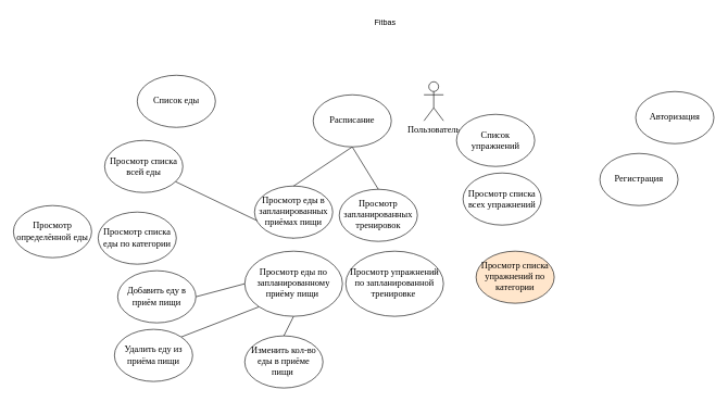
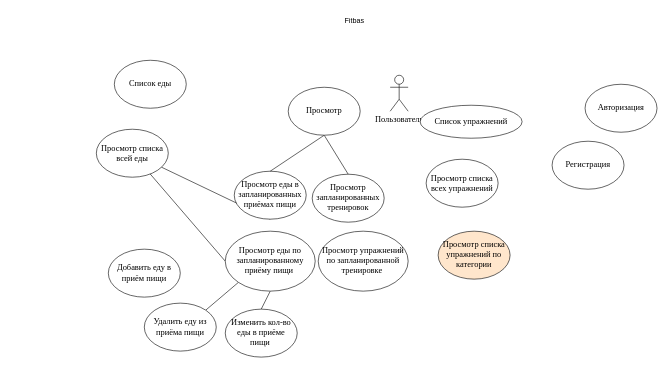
  <mxCell id="0" />
  <mxCell id="1" parent="0" />
  <mxCell id="2" value="&lt;font style=&quot;font-size: 14px;&quot; face=&quot;PT Astra Serif&quot;&gt;Пользователь&lt;/font&gt;" style="shape=umlActor;verticalLabelPosition=bottom;verticalAlign=top;html=1;outlineConnect=0;" vertex="1" parent="1"><mxGeometry x="650" y="125" width="30" height="60" as="geometry" /></mxCell>
  <mxCell id="3" value="Fitbas" style="text;html=1;align=center;verticalAlign=middle;resizable=0;points=[];autosize=1;strokeColor=none;fillColor=none;" vertex="1" parent="1"><mxGeometry x="560" y="20" width="60" height="30" as="geometry" /></mxCell>
  <mxCell id="4" value="&lt;font style=&quot;font-size: 14px;&quot; face=&quot;PT Astra Serif&quot;&gt;Авторизация&lt;/font&gt;" style="ellipse;whiteSpace=wrap;html=1;" vertex="1" parent="1"><mxGeometry x="975" y="140" width="120" height="80" as="geometry" /></mxCell>
  <mxCell id="5" value="&lt;font style=&quot;font-size: 14px;&quot; face=&quot;PT Astra Serif&quot;&gt;Регистрация&lt;/font&gt;" style="ellipse;whiteSpace=wrap;html=1;" vertex="1" parent="1"><mxGeometry x="920" y="235" width="120" height="80" as="geometry" /></mxCell>
  <mxCell id="6" style="rounded=0;orthogonalLoop=1;jettySize=auto;html=1;exitX=0.5;exitY=1;exitDx=0;exitDy=0;endArrow=none;endFill=0;" edge="1" parent="1" source="7" target="22"><mxGeometry relative="1" as="geometry" /></mxCell>
  <mxCell id="7" value="&lt;font style=&quot;font-size: 14px;&quot; face=&quot;PT Astra Serif&quot;&gt;Просмотр еды в запланированных приёмах пищи&lt;/font&gt;" style="ellipse;whiteSpace=wrap;html=1;" vertex="1" parent="1"><mxGeometry x="390" y="285" width="120" height="80" as="geometry" /></mxCell>
- <mxCell id="8" value="&lt;font face=&quot;PT Astra Serif&quot;&gt;&lt;span style=&quot;font-size: 14px;&quot;&gt;Список еды&lt;/span&gt;&lt;/font&gt;" style="ellipse;whiteSpace=wrap;html=1;" vertex="1" parent="1"><mxGeometry x="210" y="115" width="120" height="80" as="geometry" /></mxCell>
+ <mxCell id="8" value="&lt;font face=&quot;PT Astra Serif&quot;&gt;&lt;span style=&quot;font-size: 14px;&quot;&gt;Список еды&lt;/span&gt;&lt;/font&gt;" style="ellipse;whiteSpace=wrap;html=1;" vertex="1" parent="1"><mxGeometry x="190" y="100" width="120" height="80" as="geometry" /></mxCell>
  <mxCell id="9" value="&lt;font face=&quot;PT Astra Serif&quot; style=&quot;font-size: 14px;&quot;&gt;Просмотр запланированных тренировок&lt;/font&gt;" style="ellipse;whiteSpace=wrap;html=1;" vertex="1" parent="1"><mxGeometry x="520" y="290" width="120" height="80" as="geometry" /></mxCell>
- <mxCell id="10" value="&lt;font face=&quot;PT Astra Serif&quot;&gt;&lt;span style=&quot;font-size: 14px;&quot;&gt;Список упражнений&lt;/span&gt;&lt;/font&gt;" style="ellipse;whiteSpace=wrap;html=1;" vertex="1" parent="1"><mxGeometry x="700" y="175" width="120" height="80" as="geometry" /></mxCell>
+ <mxCell id="10" value="&lt;font face=&quot;PT Astra Serif&quot;&gt;&lt;span style=&quot;font-size: 14px;&quot;&gt;Список упражнений&lt;/span&gt;&lt;/font&gt;" style="ellipse;whiteSpace=wrap;html=1;" vertex="1" parent="1"><mxGeometry x="700" y="175" width="170" height="55" as="geometry" /></mxCell>
  <mxCell id="11" style="rounded=0;orthogonalLoop=1;jettySize=auto;html=1;exitX=0.5;exitY=1;exitDx=0;exitDy=0;entryX=0.5;entryY=0;entryDx=0;entryDy=0;endArrow=none;endFill=0;" edge="1" parent="1" source="13" target="7"><mxGeometry relative="1" as="geometry" /></mxCell>
  <mxCell id="12" style="rounded=0;orthogonalLoop=1;jettySize=auto;html=1;exitX=0.5;exitY=1;exitDx=0;exitDy=0;entryX=0.5;entryY=0;entryDx=0;entryDy=0;endArrow=none;endFill=0;" edge="1" parent="1" source="13" target="9"><mxGeometry relative="1" as="geometry" /></mxCell>
- <mxCell id="13" value="&lt;font face=&quot;PT Astra Serif&quot;&gt;&lt;span style=&quot;font-size: 14px;&quot;&gt;Расписание&lt;/span&gt;&lt;/font&gt;" style="ellipse;whiteSpace=wrap;html=1;" vertex="1" parent="1"><mxGeometry x="480" y="145" width="120" height="80" as="geometry" /></mxCell>
- <mxCell id="14" style="rounded=0;orthogonalLoop=1;jettySize=auto;html=1;exitX=0;exitY=0.5;exitDx=0;exitDy=0;entryX=1;entryY=0.5;entryDx=0;entryDy=0;endArrow=none;endFill=0;" edge="1" parent="1" source="17" target="19"><mxGeometry relative="1" as="geometry" /></mxCell>
+ <mxCell id="13" value="&lt;font face=&quot;PT Astra Serif&quot;&gt;&lt;span style=&quot;font-size: 14px;&quot;&gt;Просмотр&lt;/span&gt;&lt;/font&gt;" style="ellipse;whiteSpace=wrap;html=1;" vertex="1" parent="1"><mxGeometry x="480" y="145" width="120" height="80" as="geometry" /></mxCell>
+ <mxCell id="14" style="rounded=0;orthogonalLoop=1;jettySize=auto;html=1;exitX=0;exitY=0.5;exitDx=0;exitDy=0;endArrow=none;endFill=0;" edge="1" parent="1" source="17" target="22"><mxGeometry relative="1" as="geometry" /></mxCell>
  <mxCell id="15" style="rounded=0;orthogonalLoop=1;jettySize=auto;html=1;exitX=0;exitY=1;exitDx=0;exitDy=0;entryX=1;entryY=0;entryDx=0;entryDy=0;endArrow=none;endFill=0;" edge="1" parent="1" source="17" target="20"><mxGeometry relative="1" as="geometry" /></mxCell>
  <mxCell id="16" style="rounded=0;orthogonalLoop=1;jettySize=auto;html=1;exitX=0.5;exitY=1;exitDx=0;exitDy=0;entryX=0.5;entryY=0;entryDx=0;entryDy=0;endArrow=none;endFill=0;" edge="1" parent="1" source="17" target="21"><mxGeometry relative="1" as="geometry" /></mxCell>
  <mxCell id="17" value="&lt;font style=&quot;font-size: 14px;&quot; face=&quot;PT Astra Serif&quot;&gt;Просмотр еды по запланированному приёму пищи&amp;nbsp;&lt;/font&gt;" style="ellipse;whiteSpace=wrap;html=1;" vertex="1" parent="1"><mxGeometry x="375" y="385" width="150" height="100" as="geometry" /></mxCell>
  <mxCell id="18" value="&lt;font style=&quot;font-size: 14px;&quot; face=&quot;PT Astra Serif&quot;&gt;Просмотр упражнений по запланированной тренировке&amp;nbsp;&lt;/font&gt;" style="ellipse;whiteSpace=wrap;html=1;" vertex="1" parent="1"><mxGeometry x="530" y="385" width="150" height="100" as="geometry" /></mxCell>
  <mxCell id="19" value="&lt;font face=&quot;PT Astra Serif&quot;&gt;&lt;span style=&quot;font-size: 14px;&quot;&gt;Добавить еду в приём пищи&lt;/span&gt;&lt;/font&gt;" style="ellipse;whiteSpace=wrap;html=1;" vertex="1" parent="1"><mxGeometry x="180" y="415" width="120" height="80" as="geometry" /></mxCell>
- <mxCell id="20" value="&lt;font face=&quot;PT Astra Serif&quot;&gt;&lt;span style=&quot;font-size: 14px;&quot;&gt;Удалить еду из приёма пищи&lt;/span&gt;&lt;/font&gt;" style="ellipse;whiteSpace=wrap;html=1;" vertex="1" parent="1"><mxGeometry x="175" y="505" width="120" height="80" as="geometry" /></mxCell>
+ <mxCell id="20" value="&lt;font face=&quot;PT Astra Serif&quot;&gt;&lt;span style=&quot;font-size: 14px;&quot;&gt;Удалить еду из приёма пищи&lt;/span&gt;&lt;/font&gt;" style="ellipse;whiteSpace=wrap;html=1;" vertex="1" parent="1"><mxGeometry x="240" y="505" width="120" height="80" as="geometry" /></mxCell>
  <mxCell id="21" value="&lt;font face=&quot;PT Astra Serif&quot;&gt;&lt;span style=&quot;font-size: 14px;&quot;&gt;Изменить кол-во еды в приёме пищи&amp;nbsp;&lt;/span&gt;&lt;/font&gt;" style="ellipse;whiteSpace=wrap;html=1;" vertex="1" parent="1"><mxGeometry x="375" y="515" width="120" height="80" as="geometry" /></mxCell>
  <mxCell id="22" value="&lt;font face=&quot;PT Astra Serif&quot;&gt;&lt;span style=&quot;font-size: 14px;&quot;&gt;Просмотр списка всей еды&lt;/span&gt;&lt;/font&gt;" style="ellipse;whiteSpace=wrap;html=1;" vertex="1" parent="1"><mxGeometry x="160" y="215" width="120" height="80" as="geometry" /></mxCell>
- <mxCell id="23" value="&lt;font face=&quot;PT Astra Serif&quot;&gt;&lt;span style=&quot;font-size: 14px;&quot;&gt;Просмотр списка еды по категории&lt;/span&gt;&lt;/font&gt;" style="ellipse;whiteSpace=wrap;html=1;" vertex="1" parent="1"><mxGeometry x="150" y="325" width="120" height="80" as="geometry" /></mxCell>
  <mxCell id="24" value="&lt;font face=&quot;PT Astra Serif&quot;&gt;&lt;span style=&quot;font-size: 14px;&quot;&gt;Просмотр списка всех упражнений&lt;/span&gt;&lt;/font&gt;" style="ellipse;whiteSpace=wrap;html=1;" vertex="1" parent="1"><mxGeometry x="710" y="265" width="120" height="80" as="geometry" /></mxCell>
  <mxCell id="25" value="&lt;font face=&quot;PT Astra Serif&quot;&gt;&lt;span style=&quot;font-size: 14px;&quot;&gt;Просмотр списка упражнений по категории&lt;/span&gt;&lt;/font&gt;" style="ellipse;whiteSpace=wrap;html=1;fillColor=#ffe6cc;" vertex="1" parent="1"><mxGeometry x="730" y="385" width="120" height="80" as="geometry" /></mxCell>
- <mxCell id="26" value="&lt;font face=&quot;PT Astra Serif&quot;&gt;&lt;span style=&quot;font-size: 14px;&quot;&gt;Просмотр определённой еды&lt;/span&gt;&lt;/font&gt;" style="ellipse;whiteSpace=wrap;html=1;" vertex="1" parent="1"><mxGeometry x="20" y="315" width="120" height="80" as="geometry" /></mxCell>
